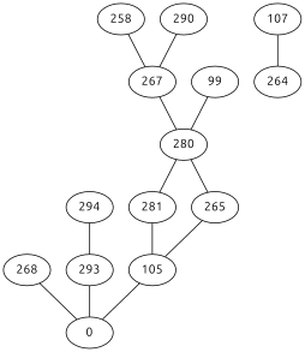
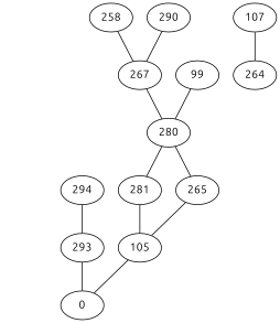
  strict graph {
    fontname=Ubuntu
    node [fontname=Ubuntu]
    edge [fontname=Ubuntu]
    105
    0
-   268
    281
    265
    280
    107
    264
    293
    294
    267
    99
    258
    290
    105 -- 0
-   268 -- 0
    281 -- 105
    265 -- 105
    280 -- 281
    280 -- 265
    107 -- 264
    293 -- 0
    294 -- 293
    267 -- 280
    99 -- 280
    258 -- 267
    290 -- 267
  }
